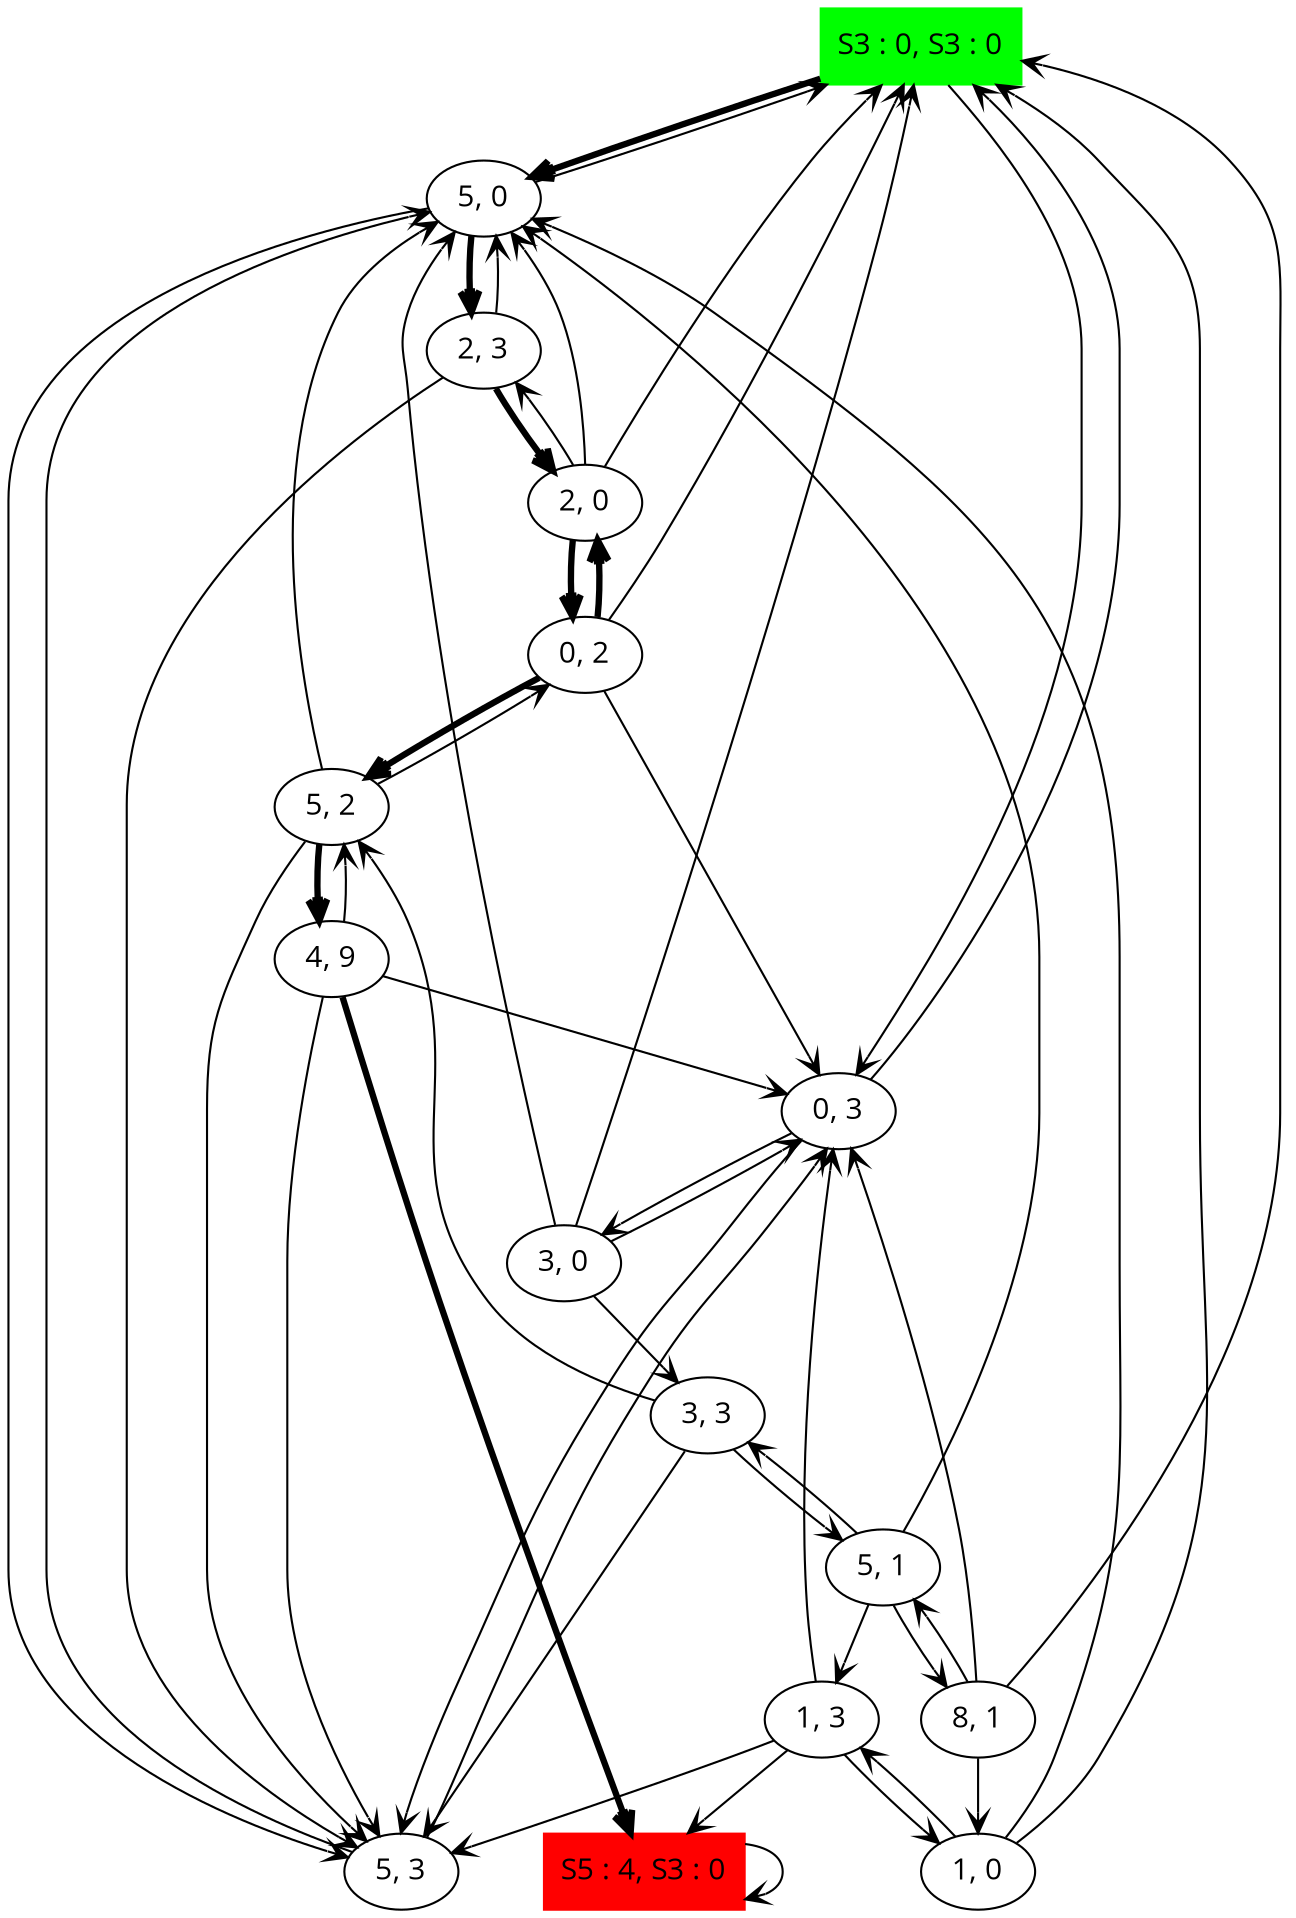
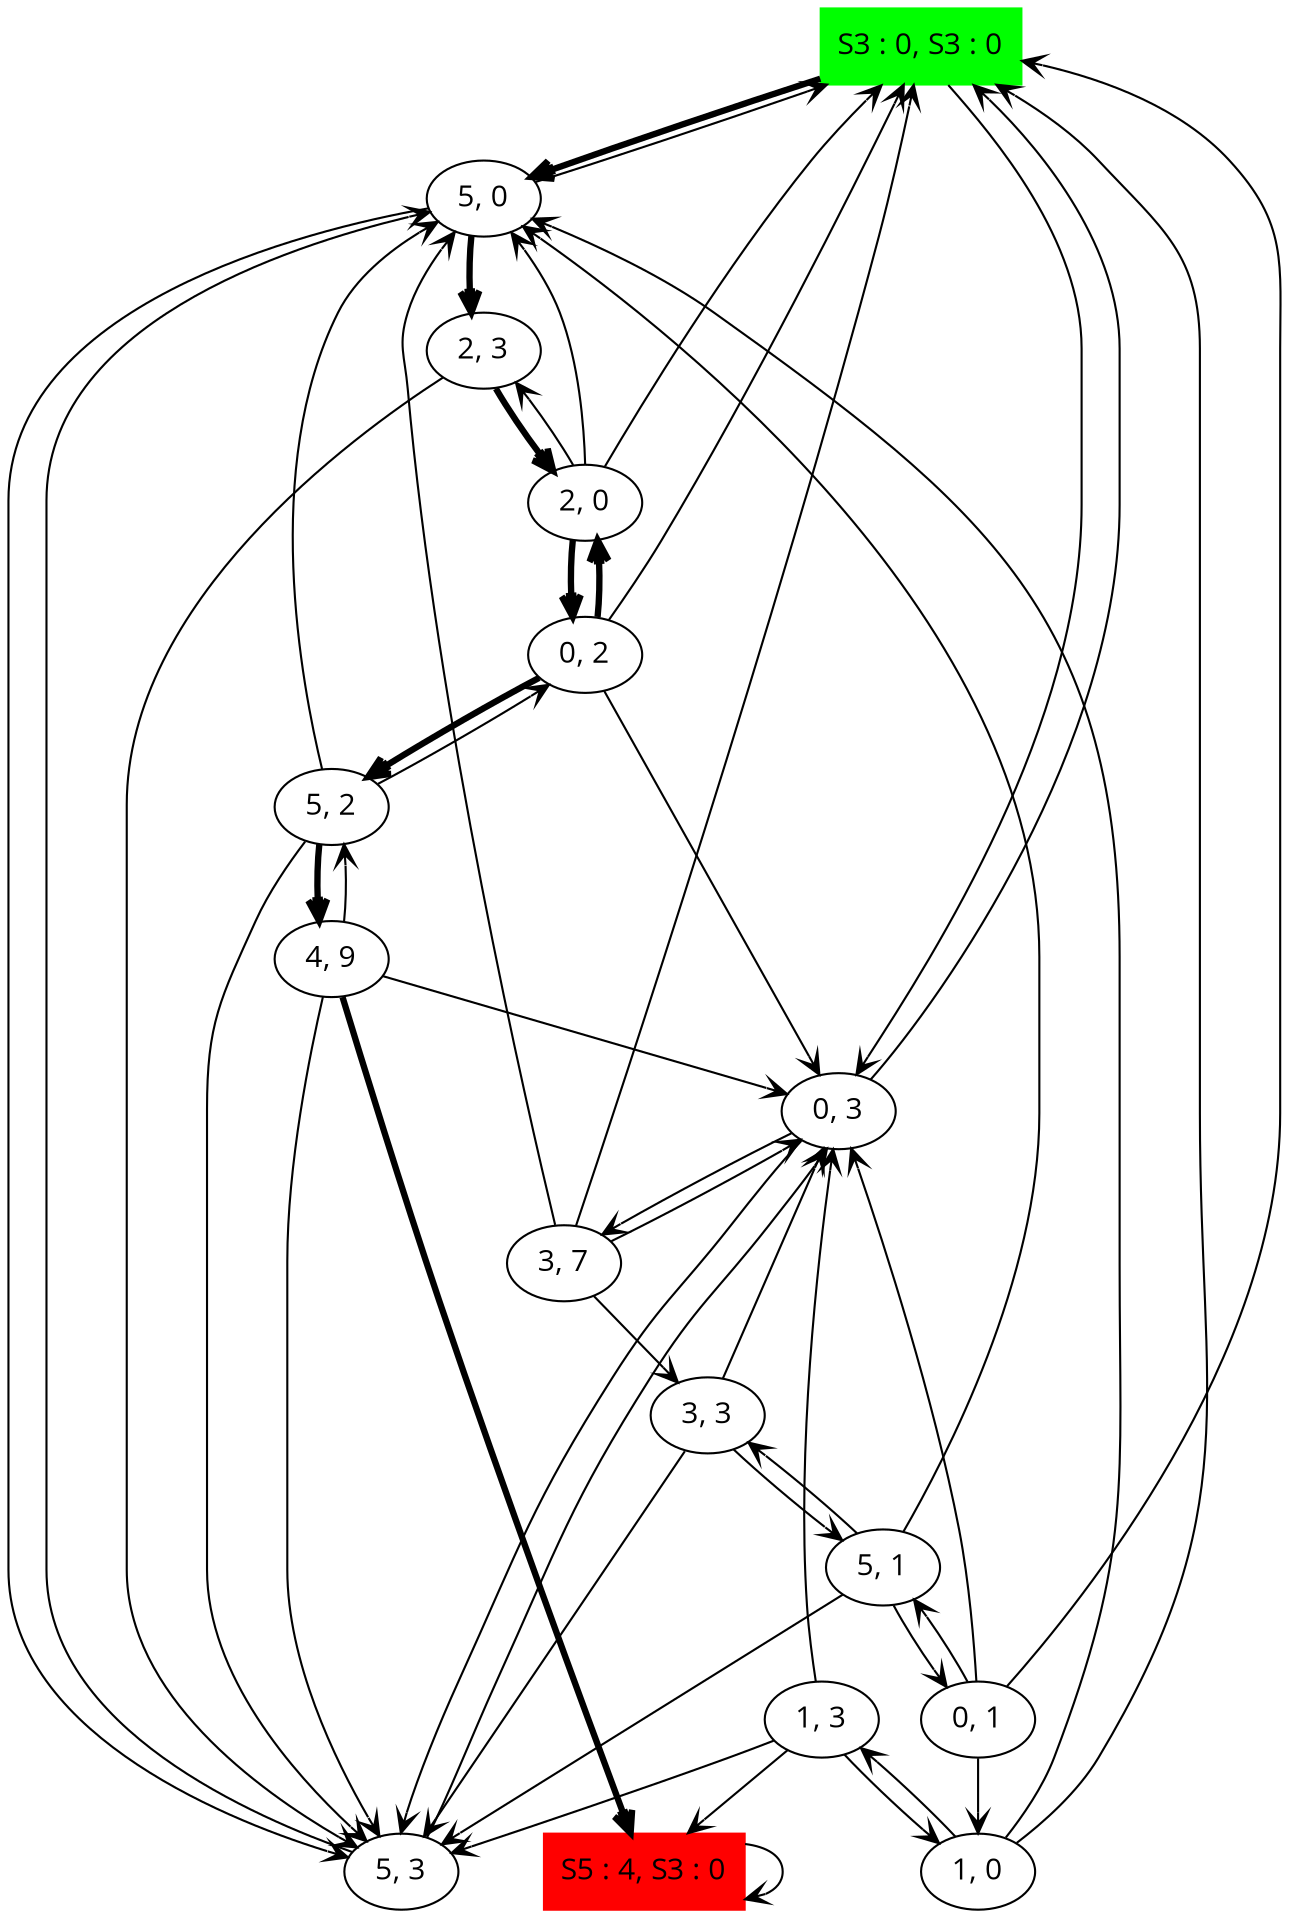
  digraph {
    fontname="Open Sans"
    node [fontname="Open Sans"]
    edge [arrowhead=open fontname="Open Sans"]
    n1 [color=green label="S3 : 0, S3 : 0" shape=box style=filled]
    "5, 0"
    "0, 3"
    "5, 3"
    "2, 3"
-   "3, 0"
+   "3, 0" [label="3, 7"]
    n7 [color=red label="S5 : 4, S3 : 0" shape=box style=filled]
    "2, 0"
    "3, 3"
    "5, 1"
-   "0, 1" [label="8, 1"]
+   "0, 1"
    "1, 0"
    "1, 3"
    "0, 2"
    "5, 2"
    n16 [label="4, 9"]
    n1 -> "5, 0" [penwidth=3]
    n1 -> "0, 3"
    "5, 0" -> n1
    "5, 0" -> "5, 3"
    "5, 0" -> "2, 3" [penwidth=3]
    "0, 3" -> n1
    "0, 3" -> "5, 3"
    "0, 3" -> "3, 0"
    "5, 3" -> "5, 0"
    "5, 3" -> "0, 3"
-   "2, 3" -> "5, 0"
    "2, 3" -> "5, 3"
    "2, 3" -> "2, 0" [penwidth=3]
    "3, 0" -> n1
    "3, 0" -> "5, 0"
    "3, 0" -> "0, 3"
    "3, 0" -> "3, 3"
    n7 -> n7
    "2, 0" -> n1
    "2, 0" -> "5, 0"
    "2, 0" -> "2, 3"
    "2, 0" -> "0, 2" [penwidth=3]
-   "3, 3" -> "5, 2"
+   "3, 3" -> "0, 3"
    "3, 3" -> "5, 3"
    "3, 3" -> "5, 1"
    "5, 1" -> "5, 0"
-   "5, 1" -> "1, 3"
+   "5, 1" -> "5, 3"
    "5, 1" -> "3, 3"
    "5, 1" -> "0, 1"
    "0, 1" -> n1
    "0, 1" -> "0, 3"
    "0, 1" -> "5, 1"
    "0, 1" -> "1, 0"
    "1, 0" -> n1
    "1, 0" -> "5, 0"
    "1, 0" -> "1, 3"
    "1, 3" -> "0, 3"
    "1, 3" -> "5, 3"
    "1, 3" -> n7
    "1, 3" -> "1, 0"
    "0, 2" -> n1
    "0, 2" -> "0, 3"
    "0, 2" -> "2, 0" [penwidth=3]
    "0, 2" -> "5, 2" [penwidth=3]
    "5, 2" -> "5, 0"
    "5, 2" -> "5, 3"
    "5, 2" -> "0, 2"
    "5, 2" -> n16 [penwidth=3]
    n16 -> "0, 3"
    n16 -> "5, 3"
    n16 -> n7 [penwidth=3]
    n16 -> "5, 2"
  }
